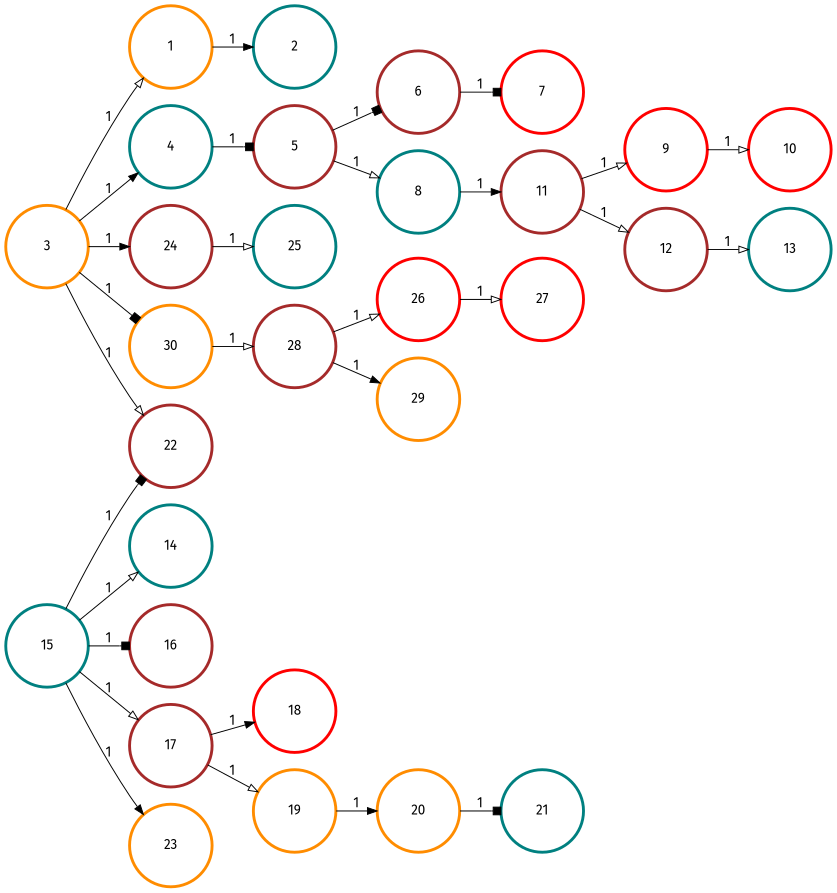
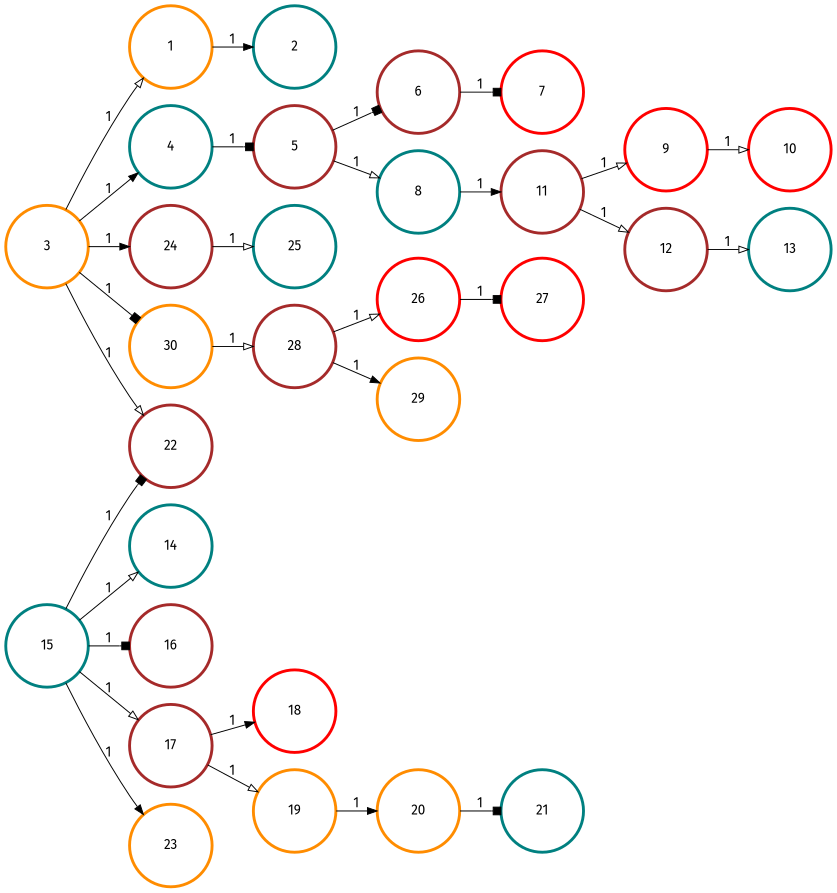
  digraph {
    fontname="Fira Sans"
    rankdir=LR
    node [color=brown fontname="Fira Sans" penwidth=3]
    edge [arrowhead=onormal color=black fontname="Fira Sans" penwidth=1]
    n1 [color=darkorange height=1.2 label=1 width=1.2]
    n2 [color=teal height=1.2 label=2 width=1.2]
    n3 [color=darkorange height=1.2 label=3 width=1.2]
    n4 [color=teal height=1.2 label=4 width=1.2]
    n5 [height=1.2 label=24 width=1.2]
    n6 [color=darkorange height=1.2 label=30 width=1.2]
    n7 [height=1.2 label=22 width=1.2]
    n8 [height=1.2 label=5 width=1.2]
    n9 [color=teal height=1.2 label=15 width=1.2]
    n10 [color=teal height=1.2 label=14 width=1.2]
    n11 [height=1.2 label=16 width=1.2]
    n12 [height=1.2 label=17 width=1.2]
    n13 [color=darkorange height=1.2 label=23 width=1.2]
    n14 [color=teal height=1.2 label=25 width=1.2]
    n15 [height=1.2 label=28 width=1.2]
    n16 [height=1.2 label=6 width=1.2]
    n17 [color=teal height=1.2 label=8 width=1.2]
    n18 [color=red height=1.2 label=7 width=1.2]
    n19 [height=1.2 label=11 width=1.2]
    n20 [color=red height=1.2 label=9 width=1.2]
    n21 [height=1.2 label=12 width=1.2]
    n22 [color=red height=1.2 label=10 width=1.2]
    n23 [color=teal height=1.2 label=13 width=1.2]
    n24 [color=red height=1.2 label=18 width=1.2]
    n25 [color=darkorange height=1.2 label=19 width=1.2]
    n26 [color=darkorange height=1.2 label=20 width=1.2]
    n27 [color=teal height=1.2 label=21 width=1.2]
    n28 [color=red height=1.2 label=26 width=1.2]
    n29 [color=red height=1.2 label=27 width=1.2]
    n30 [color=darkorange height=1.2 label=29 width=1.2]
    n1 -> n2 [arrowhead=normal label=1]
    n3 -> n1 [label=1]
    n3 -> n4 [arrowhead=normal label=1]
    n3 -> n5 [arrowhead=normal label=1]
    n3 -> n6 [arrowhead=box label=1]
    n3 -> n7 [label=1]
    n4 -> n8 [arrowhead=box label=1]
    n5 -> n14 [label=1]
    n6 -> n15 [label=1]
    n8 -> n16 [arrowhead=box label=1]
    n8 -> n17 [label=1]
    n9 -> n7 [arrowhead=box label=1]
    n9 -> n10 [label=1]
    n9 -> n11 [arrowhead=box label=1]
    n9 -> n12 [label=1]
    n9 -> n13 [arrowhead=normal label=1]
    n12 -> n24 [arrowhead=normal label=1]
    n12 -> n25 [label=1]
    n15 -> n28 [label=1]
    n15 -> n30 [arrowhead=normal label=1]
    n16 -> n18 [arrowhead=box label=1]
    n17 -> n19 [arrowhead=normal label=1]
    n19 -> n20 [label=1]
    n19 -> n21 [label=1]
    n20 -> n22 [label=1]
    n21 -> n23 [label=1]
    n25 -> n26 [arrowhead=normal label=1]
    n26 -> n27 [arrowhead=box label=1]
-   n28 -> n29 [label=1]
+   n28 -> n29 [arrowhead=box label=1]
  }
